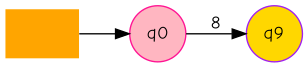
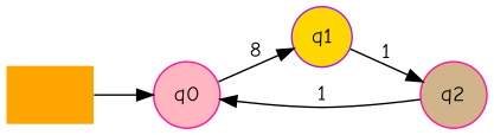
  digraph {
    fontname="Comic Neue"
    rankdir=LR
    node [color=deeppink fontname="Comic Neue" shape=circle style=filled]
    edge [fontname="Comic Neue"]
    "" [fillcolor=orange shape=plaintext]
    n2 [fillcolor=lightpink label=q0]
-   n3 [color=purple fillcolor=gold label=q9]
+   n3 [color=purple fillcolor=gold label=q1]
+   n4 [fillcolor=tan label=q2]
    "" -> n2
    n2 -> n3 [label=8]
+   n3 -> n4 [label=1]
+   n4 -> n2 [label=1]
  }
